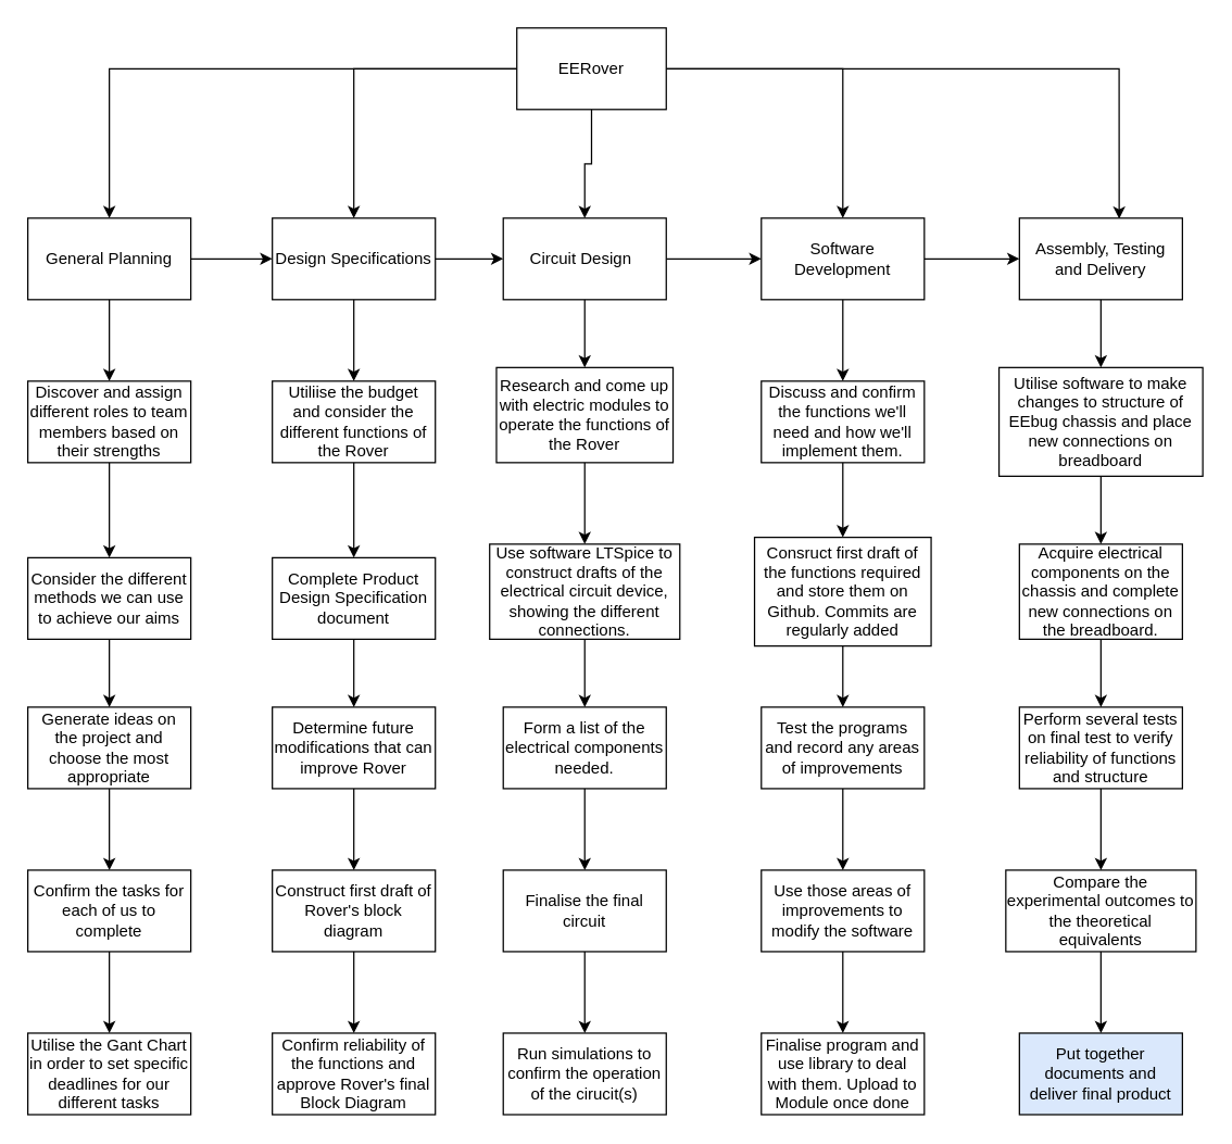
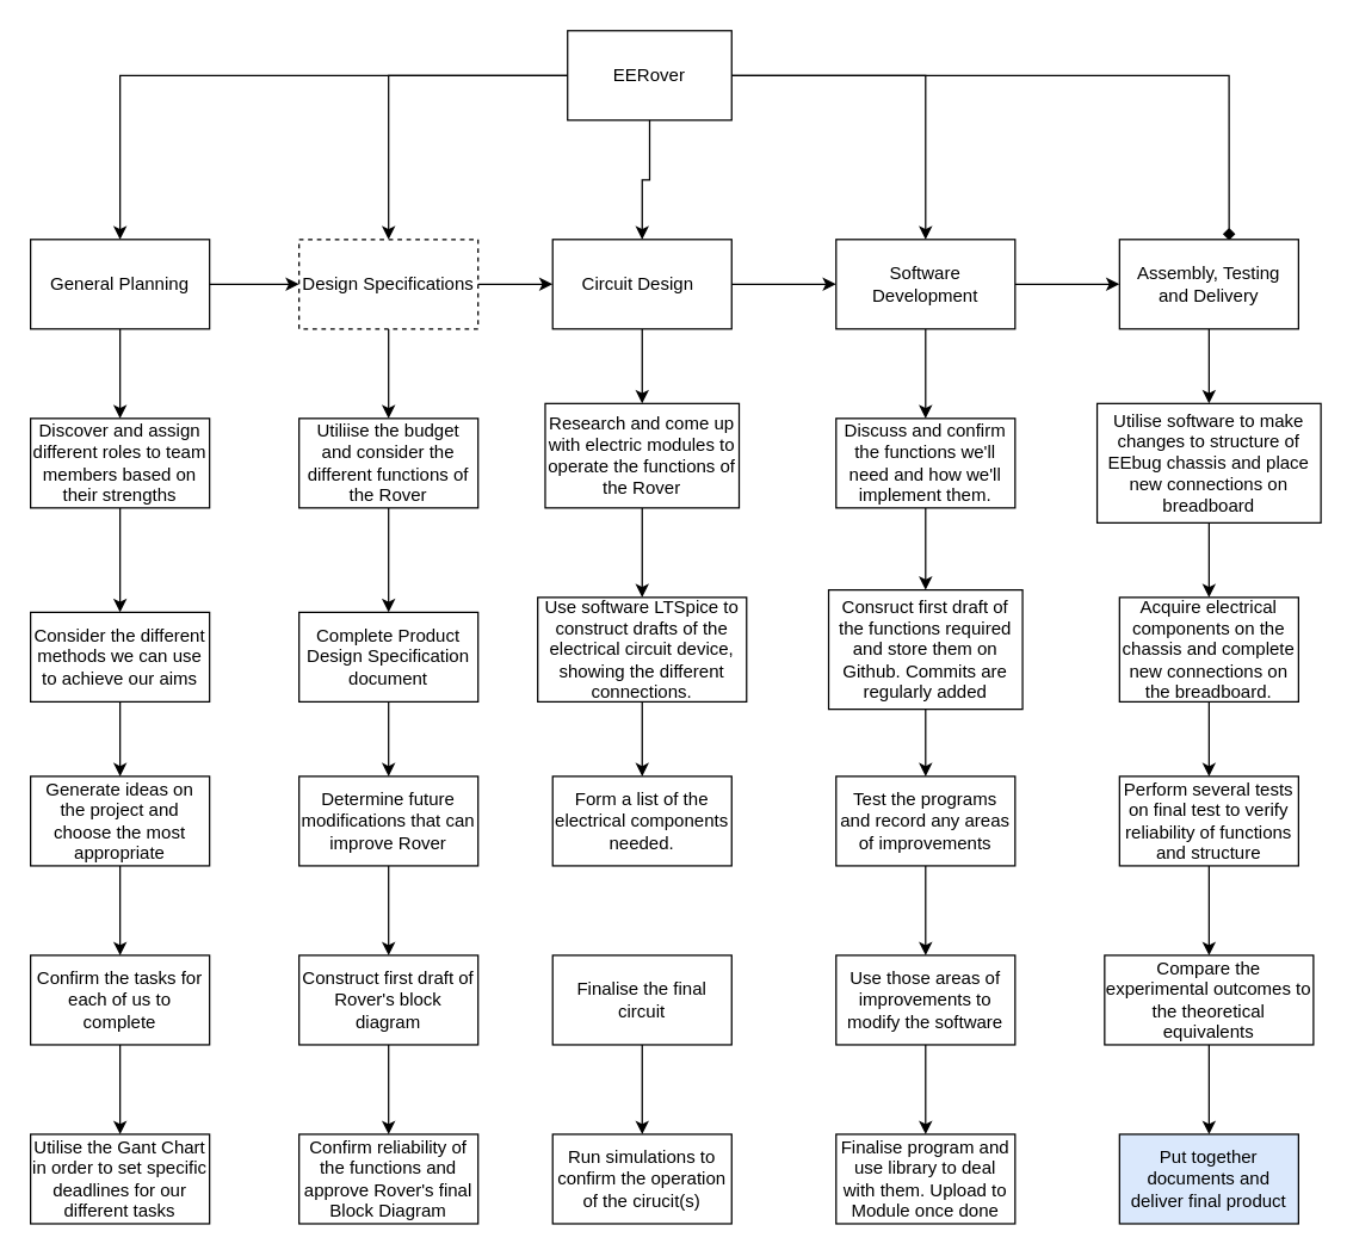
  <mxCell id="0" />
  <mxCell id="1" parent="0" />
  <mxCell id="2" style="edgeStyle=orthogonalEdgeStyle;rounded=0;orthogonalLoop=1;jettySize=auto;html=1;entryX=0.5;entryY=0;entryDx=0;entryDy=0;exitX=0;exitY=0.5;exitDx=0;exitDy=0;" edge="1" parent="1" source="7" target="10"><mxGeometry relative="1" as="geometry" /></mxCell>
  <mxCell id="3" style="edgeStyle=orthogonalEdgeStyle;rounded=0;orthogonalLoop=1;jettySize=auto;html=1;" edge="1" parent="1" source="7" target="13"><mxGeometry relative="1" as="geometry" /></mxCell>
  <mxCell id="4" style="edgeStyle=orthogonalEdgeStyle;rounded=0;orthogonalLoop=1;jettySize=auto;html=1;entryX=0.5;entryY=0;entryDx=0;entryDy=0;" edge="1" parent="1" source="7" target="16"><mxGeometry relative="1" as="geometry" /></mxCell>
  <mxCell id="5" style="edgeStyle=orthogonalEdgeStyle;rounded=0;orthogonalLoop=1;jettySize=auto;html=1;entryX=0.5;entryY=0;entryDx=0;entryDy=0;" edge="1" parent="1" source="7" target="19"><mxGeometry relative="1" as="geometry" /></mxCell>
- <mxCell id="6" style="edgeStyle=orthogonalEdgeStyle;rounded=0;orthogonalLoop=1;jettySize=auto;html=1;entryX=0.612;entryY=0.008;entryDx=0;entryDy=0;entryPerimeter=0;" edge="1" parent="1" source="7" target="21"><mxGeometry relative="1" as="geometry" /></mxCell>
+ <mxCell id="6" style="edgeStyle=orthogonalEdgeStyle;rounded=0;orthogonalLoop=1;jettySize=auto;html=1;entryX=0.612;entryY=0.008;entryDx=0;entryDy=0;entryPerimeter=0;endArrow=diamond;" edge="1" parent="1" source="7" target="21"><mxGeometry relative="1" as="geometry" /></mxCell>
  <mxCell id="7" value="EERover" style="rounded=0;whiteSpace=wrap;html=1;" vertex="1" parent="1"><mxGeometry x="380" y="20" width="110" height="60" as="geometry" /></mxCell>
  <mxCell id="8" style="edgeStyle=orthogonalEdgeStyle;rounded=0;orthogonalLoop=1;jettySize=auto;html=1;" edge="1" parent="1" source="10" target="13"><mxGeometry relative="1" as="geometry" /></mxCell>
  <mxCell id="9" style="edgeStyle=orthogonalEdgeStyle;rounded=0;orthogonalLoop=1;jettySize=auto;html=1;entryX=0.5;entryY=0;entryDx=0;entryDy=0;" edge="1" parent="1" source="10" target="23"><mxGeometry relative="1" as="geometry" /></mxCell>
  <mxCell id="10" value="General Planning" style="rounded=0;whiteSpace=wrap;html=1;" vertex="1" parent="1"><mxGeometry x="20" y="160" width="120" height="60" as="geometry" /></mxCell>
  <mxCell id="11" style="edgeStyle=orthogonalEdgeStyle;rounded=0;orthogonalLoop=1;jettySize=auto;html=1;entryX=0;entryY=0.5;entryDx=0;entryDy=0;" edge="1" parent="1" source="13" target="16"><mxGeometry relative="1" as="geometry" /></mxCell>
  <mxCell id="12" style="edgeStyle=orthogonalEdgeStyle;rounded=0;orthogonalLoop=1;jettySize=auto;html=1;entryX=0.5;entryY=0;entryDx=0;entryDy=0;" edge="1" parent="1" source="13" target="32"><mxGeometry relative="1" as="geometry" /></mxCell>
- <mxCell id="13" value="Design Specifications" style="rounded=0;whiteSpace=wrap;html=1;" vertex="1" parent="1"><mxGeometry x="200" y="160" width="120" height="60" as="geometry" /></mxCell>
+ <mxCell id="13" value="Design Specifications" style="rounded=0;whiteSpace=wrap;html=1;dashed=1;" vertex="1" parent="1"><mxGeometry x="200" y="160" width="120" height="60" as="geometry" /></mxCell>
  <mxCell id="14" style="edgeStyle=orthogonalEdgeStyle;rounded=0;orthogonalLoop=1;jettySize=auto;html=1;entryX=0;entryY=0.5;entryDx=0;entryDy=0;" edge="1" parent="1" source="16" target="19"><mxGeometry relative="1" as="geometry" /></mxCell>
  <mxCell id="15" style="edgeStyle=orthogonalEdgeStyle;rounded=0;orthogonalLoop=1;jettySize=auto;html=1;entryX=0.5;entryY=0;entryDx=0;entryDy=0;" edge="1" parent="1" source="16" target="41"><mxGeometry relative="1" as="geometry" /></mxCell>
  <mxCell id="16" value="Circuit Design&lt;span style=&quot;white-space: pre;&quot;&gt;&#09;&lt;/span&gt;" style="rounded=0;whiteSpace=wrap;html=1;" vertex="1" parent="1"><mxGeometry x="370" y="160" width="120" height="60" as="geometry" /></mxCell>
  <mxCell id="17" style="edgeStyle=orthogonalEdgeStyle;rounded=0;orthogonalLoop=1;jettySize=auto;html=1;" edge="1" parent="1" source="19" target="21"><mxGeometry relative="1" as="geometry" /></mxCell>
  <mxCell id="18" style="edgeStyle=orthogonalEdgeStyle;rounded=0;orthogonalLoop=1;jettySize=auto;html=1;entryX=0.5;entryY=0;entryDx=0;entryDy=0;" edge="1" parent="1" source="19" target="54"><mxGeometry relative="1" as="geometry" /></mxCell>
  <mxCell id="19" value="Software Development" style="rounded=0;whiteSpace=wrap;html=1;" vertex="1" parent="1"><mxGeometry x="560" y="160" width="120" height="60" as="geometry" /></mxCell>
  <mxCell id="20" style="edgeStyle=orthogonalEdgeStyle;rounded=0;orthogonalLoop=1;jettySize=auto;html=1;entryX=0.5;entryY=0;entryDx=0;entryDy=0;" edge="1" parent="1" source="21" target="66"><mxGeometry relative="1" as="geometry" /></mxCell>
  <mxCell id="21" value="Assembly, Testing and Delivery" style="rounded=0;whiteSpace=wrap;html=1;" vertex="1" parent="1"><mxGeometry x="750" y="160" width="120" height="60" as="geometry" /></mxCell>
  <mxCell id="22" style="edgeStyle=orthogonalEdgeStyle;rounded=0;orthogonalLoop=1;jettySize=auto;html=1;entryX=0.5;entryY=0;entryDx=0;entryDy=0;" edge="1" parent="1" source="23" target="25"><mxGeometry relative="1" as="geometry" /></mxCell>
  <mxCell id="23" value="Discover and assign different roles to team members based on their strengths" style="rounded=0;whiteSpace=wrap;html=1;" vertex="1" parent="1"><mxGeometry x="20" y="280" width="120" height="60" as="geometry" /></mxCell>
  <mxCell id="24" style="edgeStyle=orthogonalEdgeStyle;rounded=0;orthogonalLoop=1;jettySize=auto;html=1;entryX=0.5;entryY=0;entryDx=0;entryDy=0;" edge="1" parent="1" source="25" target="27"><mxGeometry relative="1" as="geometry" /></mxCell>
  <mxCell id="25" value="Consider the different methods we can use to achieve our aims" style="rounded=0;whiteSpace=wrap;html=1;" vertex="1" parent="1"><mxGeometry x="20" y="410" width="120" height="60" as="geometry" /></mxCell>
  <mxCell id="26" style="edgeStyle=orthogonalEdgeStyle;rounded=0;orthogonalLoop=1;jettySize=auto;html=1;entryX=0.5;entryY=0;entryDx=0;entryDy=0;" edge="1" parent="1" source="27" target="29"><mxGeometry relative="1" as="geometry" /></mxCell>
  <mxCell id="27" value="Generate ideas on the project and choose the most appropriate" style="rounded=0;whiteSpace=wrap;html=1;" vertex="1" parent="1"><mxGeometry x="20" y="520" width="120" height="60" as="geometry" /></mxCell>
  <mxCell id="28" style="edgeStyle=orthogonalEdgeStyle;rounded=0;orthogonalLoop=1;jettySize=auto;html=1;entryX=0.5;entryY=0;entryDx=0;entryDy=0;" edge="1" parent="1" source="29" target="30"><mxGeometry relative="1" as="geometry" /></mxCell>
  <mxCell id="29" value="Confirm the tasks for each of us to complete" style="rounded=0;whiteSpace=wrap;html=1;" vertex="1" parent="1"><mxGeometry x="20" y="640" width="120" height="60" as="geometry" /></mxCell>
  <mxCell id="30" value="Utilise the Gant Chart in order to set specific deadlines for our different tasks" style="rounded=0;whiteSpace=wrap;html=1;" vertex="1" parent="1"><mxGeometry x="20" y="760" width="120" height="60" as="geometry" /></mxCell>
  <mxCell id="31" style="edgeStyle=orthogonalEdgeStyle;rounded=0;orthogonalLoop=1;jettySize=auto;html=1;" edge="1" parent="1" source="32" target="34"><mxGeometry relative="1" as="geometry" /></mxCell>
  <mxCell id="32" value="Utiliise the budget and consider the different functions of the Rover" style="rounded=0;whiteSpace=wrap;html=1;" vertex="1" parent="1"><mxGeometry x="200" y="280" width="120" height="60" as="geometry" /></mxCell>
  <mxCell id="33" style="edgeStyle=orthogonalEdgeStyle;rounded=0;orthogonalLoop=1;jettySize=auto;html=1;entryX=0.5;entryY=0;entryDx=0;entryDy=0;" edge="1" parent="1" source="34" target="36"><mxGeometry relative="1" as="geometry" /></mxCell>
  <mxCell id="34" value="Complete Product Design Specification document" style="rounded=0;whiteSpace=wrap;html=1;" vertex="1" parent="1"><mxGeometry x="200" y="410" width="120" height="60" as="geometry" /></mxCell>
  <mxCell id="35" style="edgeStyle=orthogonalEdgeStyle;rounded=0;orthogonalLoop=1;jettySize=auto;html=1;" edge="1" parent="1" source="36" target="38"><mxGeometry relative="1" as="geometry" /></mxCell>
  <mxCell id="36" value="Determine future modifications that can improve Rover" style="rounded=0;whiteSpace=wrap;html=1;" vertex="1" parent="1"><mxGeometry x="200" y="520" width="120" height="60" as="geometry" /></mxCell>
  <mxCell id="37" style="edgeStyle=orthogonalEdgeStyle;rounded=0;orthogonalLoop=1;jettySize=auto;html=1;entryX=0.5;entryY=0;entryDx=0;entryDy=0;" edge="1" parent="1" source="38" target="39"><mxGeometry relative="1" as="geometry" /></mxCell>
  <mxCell id="38" value="Construct first draft of Rover's block diagram" style="rounded=0;whiteSpace=wrap;html=1;" vertex="1" parent="1"><mxGeometry x="200" y="640" width="120" height="60" as="geometry" /></mxCell>
  <mxCell id="39" value="Confirm reliability of the functions and approve Rover's final Block Diagram" style="rounded=0;whiteSpace=wrap;html=1;" vertex="1" parent="1"><mxGeometry x="200" y="760" width="120" height="60" as="geometry" /></mxCell>
  <mxCell id="40" style="edgeStyle=orthogonalEdgeStyle;rounded=0;orthogonalLoop=1;jettySize=auto;html=1;entryX=0.5;entryY=0;entryDx=0;entryDy=0;" edge="1" parent="1" source="41" target="48"><mxGeometry relative="1" as="geometry" /></mxCell>
  <mxCell id="41" value="Research and come up with electric modules to operate the functions of the Rover" style="rounded=0;whiteSpace=wrap;html=1;" vertex="1" parent="1"><mxGeometry x="365" y="270" width="130" height="70" as="geometry" /></mxCell>
- <mxCell id="42" style="edgeStyle=orthogonalEdgeStyle;rounded=0;orthogonalLoop=1;jettySize=auto;html=1;entryX=0.5;entryY=0;entryDx=0;entryDy=0;" edge="1" parent="1" source="43" target="45"><mxGeometry relative="1" as="geometry" /></mxCell>
  <mxCell id="43" value="Form a list of the electrical components needed." style="rounded=0;whiteSpace=wrap;html=1;" vertex="1" parent="1"><mxGeometry x="370" y="520" width="120" height="60" as="geometry" /></mxCell>
  <mxCell id="44" style="edgeStyle=orthogonalEdgeStyle;rounded=0;orthogonalLoop=1;jettySize=auto;html=1;entryX=0.5;entryY=0;entryDx=0;entryDy=0;" edge="1" parent="1" source="45" target="46"><mxGeometry relative="1" as="geometry" /></mxCell>
  <mxCell id="45" value="Finalise the final circuit" style="rounded=0;whiteSpace=wrap;html=1;" vertex="1" parent="1"><mxGeometry x="370" y="640" width="120" height="60" as="geometry" /></mxCell>
  <mxCell id="46" value="Run simulations to confirm the operation of the cirucit(s)" style="rounded=0;whiteSpace=wrap;html=1;" vertex="1" parent="1"><mxGeometry x="370" y="760" width="120" height="60" as="geometry" /></mxCell>
  <mxCell id="47" style="edgeStyle=orthogonalEdgeStyle;rounded=0;orthogonalLoop=1;jettySize=auto;html=1;entryX=0.5;entryY=0;entryDx=0;entryDy=0;" edge="1" parent="1" source="48" target="43"><mxGeometry relative="1" as="geometry" /></mxCell>
  <mxCell id="48" value="Use software LTSpice to construct drafts of the electrical circuit device, showing the different connections." style="rounded=0;whiteSpace=wrap;html=1;" vertex="1" parent="1"><mxGeometry x="360" y="400" width="140" height="70" as="geometry" /></mxCell>
  <mxCell id="49" style="edgeStyle=orthogonalEdgeStyle;rounded=0;orthogonalLoop=1;jettySize=auto;html=1;entryX=0.5;entryY=0;entryDx=0;entryDy=0;" edge="1" parent="1" source="50" target="56"><mxGeometry relative="1" as="geometry" /></mxCell>
  <mxCell id="50" value="Test the programs and record any areas of improvements" style="rounded=0;whiteSpace=wrap;html=1;" vertex="1" parent="1"><mxGeometry x="560" y="520" width="120" height="60" as="geometry" /></mxCell>
  <mxCell id="51" style="edgeStyle=orthogonalEdgeStyle;rounded=0;orthogonalLoop=1;jettySize=auto;html=1;entryX=0.5;entryY=0;entryDx=0;entryDy=0;" edge="1" parent="1" source="52" target="50"><mxGeometry relative="1" as="geometry" /></mxCell>
  <mxCell id="52" value="Consruct first draft of the functions required and store them on Github. Commits are regularly added" style="rounded=0;whiteSpace=wrap;html=1;" vertex="1" parent="1"><mxGeometry x="555" y="395" width="130" height="80" as="geometry" /></mxCell>
  <mxCell id="53" style="edgeStyle=orthogonalEdgeStyle;rounded=0;orthogonalLoop=1;jettySize=auto;html=1;entryX=0.5;entryY=0;entryDx=0;entryDy=0;" edge="1" parent="1" source="54" target="52"><mxGeometry relative="1" as="geometry"><mxPoint x="620" y="400" as="targetPoint" /></mxGeometry></mxCell>
  <mxCell id="54" value="Discuss and confirm the functions we'll need and how we'll implement them." style="rounded=0;whiteSpace=wrap;html=1;" vertex="1" parent="1"><mxGeometry x="560" y="280" width="120" height="60" as="geometry" /></mxCell>
  <mxCell id="55" style="edgeStyle=orthogonalEdgeStyle;rounded=0;orthogonalLoop=1;jettySize=auto;html=1;entryX=0.5;entryY=0;entryDx=0;entryDy=0;" edge="1" parent="1" source="56" target="57"><mxGeometry relative="1" as="geometry" /></mxCell>
  <mxCell id="56" value="Use those areas of improvements to modify the software" style="rounded=0;whiteSpace=wrap;html=1;" vertex="1" parent="1"><mxGeometry x="560" y="640" width="120" height="60" as="geometry" /></mxCell>
  <mxCell id="57" value="Finalise program and use library to deal with them. Upload to Module once done" style="rounded=0;whiteSpace=wrap;html=1;" vertex="1" parent="1"><mxGeometry x="560" y="760" width="120" height="60" as="geometry" /></mxCell>
  <mxCell id="58" value="Put together documents and deliver final product" style="rounded=0;whiteSpace=wrap;html=1;fillColor=#dae8fc;" vertex="1" parent="1"><mxGeometry x="750" y="760" width="120" height="60" as="geometry" /></mxCell>
  <mxCell id="59" style="edgeStyle=orthogonalEdgeStyle;rounded=0;orthogonalLoop=1;jettySize=auto;html=1;" edge="1" parent="1" source="60" target="58"><mxGeometry relative="1" as="geometry" /></mxCell>
  <mxCell id="60" value="Compare the experimental outcomes to the theoretical equivalents" style="rounded=0;whiteSpace=wrap;html=1;" vertex="1" parent="1"><mxGeometry x="740" y="640" width="140" height="60" as="geometry" /></mxCell>
  <mxCell id="61" style="edgeStyle=orthogonalEdgeStyle;rounded=0;orthogonalLoop=1;jettySize=auto;html=1;entryX=0.5;entryY=0;entryDx=0;entryDy=0;" edge="1" parent="1" source="62" target="60"><mxGeometry relative="1" as="geometry" /></mxCell>
  <mxCell id="62" value="Perform several tests on final test to verify reliability of functions and structure" style="rounded=0;whiteSpace=wrap;html=1;" vertex="1" parent="1"><mxGeometry x="750" y="520" width="120" height="60" as="geometry" /></mxCell>
  <mxCell id="63" style="edgeStyle=orthogonalEdgeStyle;rounded=0;orthogonalLoop=1;jettySize=auto;html=1;" edge="1" parent="1" source="64" target="62"><mxGeometry relative="1" as="geometry" /></mxCell>
  <mxCell id="64" value="Acquire electrical components on the chassis and complete new connections on the breadboard." style="rounded=0;whiteSpace=wrap;html=1;" vertex="1" parent="1"><mxGeometry x="750" y="400" width="120" height="70" as="geometry" /></mxCell>
  <mxCell id="65" style="edgeStyle=orthogonalEdgeStyle;rounded=0;orthogonalLoop=1;jettySize=auto;html=1;entryX=0.5;entryY=0;entryDx=0;entryDy=0;" edge="1" parent="1" source="66" target="64"><mxGeometry relative="1" as="geometry" /></mxCell>
  <mxCell id="66" value="Utilise software to make changes to structure of EEbug chassis and place new connections on breadboard" style="rounded=0;whiteSpace=wrap;html=1;" vertex="1" parent="1"><mxGeometry x="735" y="270" width="150" height="80" as="geometry" /></mxCell>
